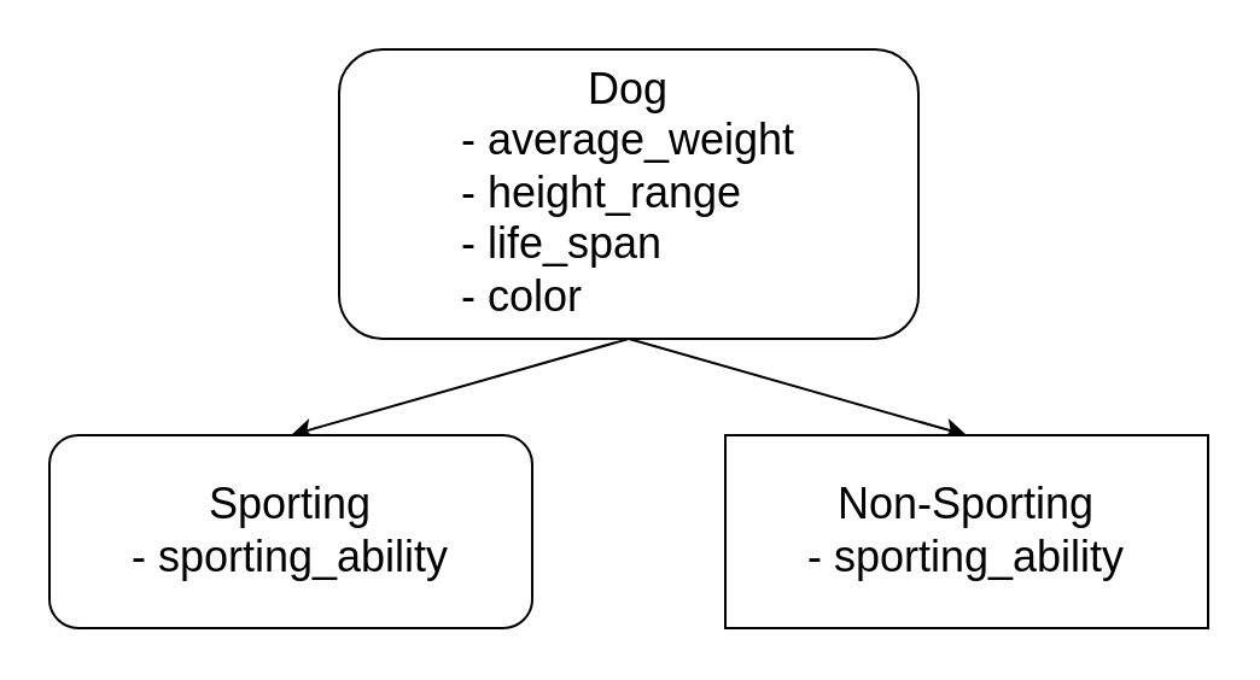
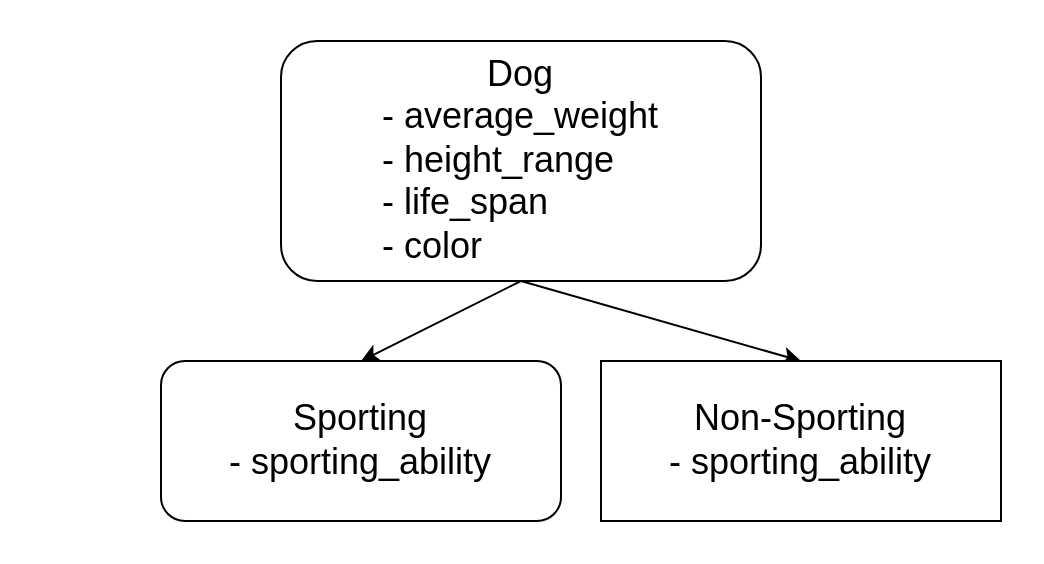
  <mxCell id="0" />
  <mxCell id="1" parent="0" />
  <mxCell id="2" value="&lt;font style=&quot;font-size: 18px;&quot;&gt;Dog&lt;/font&gt;&lt;div style=&quot;text-align: left;&quot;&gt;&lt;font style=&quot;font-size: 18px;&quot;&gt;- average_weight&lt;/font&gt;&lt;/div&gt;&lt;div style=&quot;text-align: left;&quot;&gt;&lt;font style=&quot;font-size: 18px;&quot;&gt;- height_range&lt;/font&gt;&lt;/div&gt;&lt;div style=&quot;text-align: left;&quot;&gt;&lt;font style=&quot;font-size: 18px;&quot;&gt;- life_span&lt;/font&gt;&lt;/div&gt;&lt;div style=&quot;text-align: left;&quot;&gt;&lt;font style=&quot;font-size: 18px;&quot;&gt;- color&lt;/font&gt;&lt;/div&gt;" style="rounded=1;whiteSpace=wrap;html=1;" vertex="1" parent="1"><mxGeometry x="140" y="20" width="240" height="120" as="geometry" /></mxCell>
  <mxCell id="3" value="" style="endArrow=classic;html=1;exitX=0.5;exitY=1;exitDx=0;exitDy=0;entryX=0.5;entryY=0;entryDx=0;entryDy=0;" edge="1" parent="1" source="2" target="5"><mxGeometry width="50" height="50" relative="1" as="geometry"><mxPoint x="340" y="270" as="sourcePoint" /><mxPoint x="140" y="180" as="targetPoint" /></mxGeometry></mxCell>
  <mxCell id="4" value="" style="endArrow=classic;html=1;exitX=0.5;exitY=1;exitDx=0;exitDy=0;entryX=0.5;entryY=0;entryDx=0;entryDy=0;" edge="1" parent="1" source="2" target="6"><mxGeometry width="50" height="50" relative="1" as="geometry"><mxPoint x="340" y="270" as="sourcePoint" /><mxPoint x="420" y="180" as="targetPoint" /></mxGeometry></mxCell>
- <mxCell id="5" value="&lt;font style=&quot;font-size: 18px;&quot;&gt;Sporting&lt;/font&gt;&lt;div&gt;&lt;font style=&quot;font-size: 18px;&quot;&gt;- sporting_ability&lt;/font&gt;&lt;/div&gt;" style="rounded=1;whiteSpace=wrap;html=1;" vertex="1" parent="1"><mxGeometry x="20" y="180" width="200" height="80" as="geometry" /></mxCell>
+ <mxCell id="5" value="&lt;font style=&quot;font-size: 18px;&quot;&gt;Sporting&lt;/font&gt;&lt;div&gt;&lt;font style=&quot;font-size: 18px;&quot;&gt;- sporting_ability&lt;/font&gt;&lt;/div&gt;" style="rounded=1;whiteSpace=wrap;html=1;" vertex="1" parent="1"><mxGeometry x="80" y="180" width="200" height="80" as="geometry" /></mxCell>
  <mxCell id="6" value="&lt;font style=&quot;font-size: 18px;&quot;&gt;Non-Sporting&lt;/font&gt;&lt;div&gt;&lt;font style=&quot;font-size: 18px;&quot;&gt;- sporting_ability&lt;/font&gt;&lt;/div&gt;" style="whiteSpace=wrap;html=1;rounded=0;" vertex="1" parent="1"><mxGeometry x="300" y="180" width="200" height="80" as="geometry" /></mxCell>
